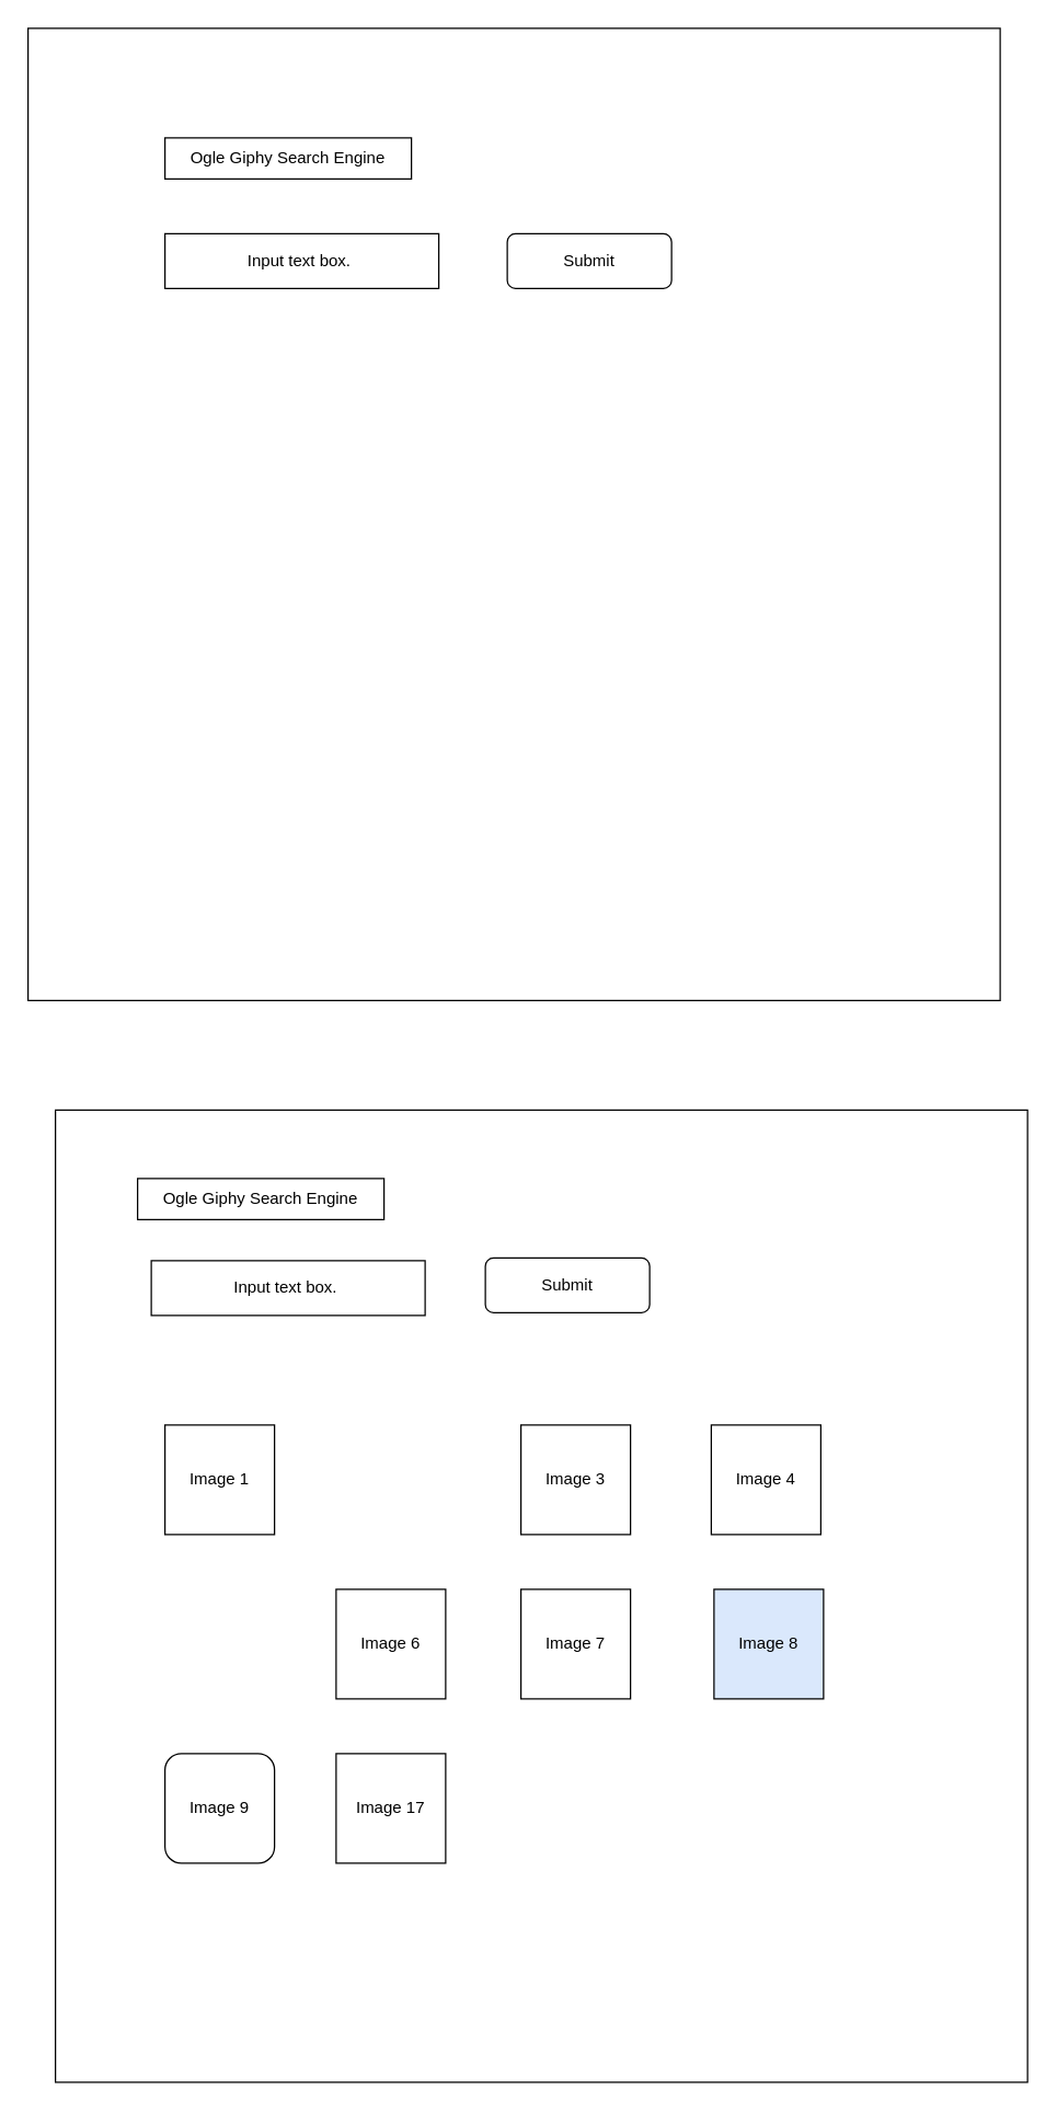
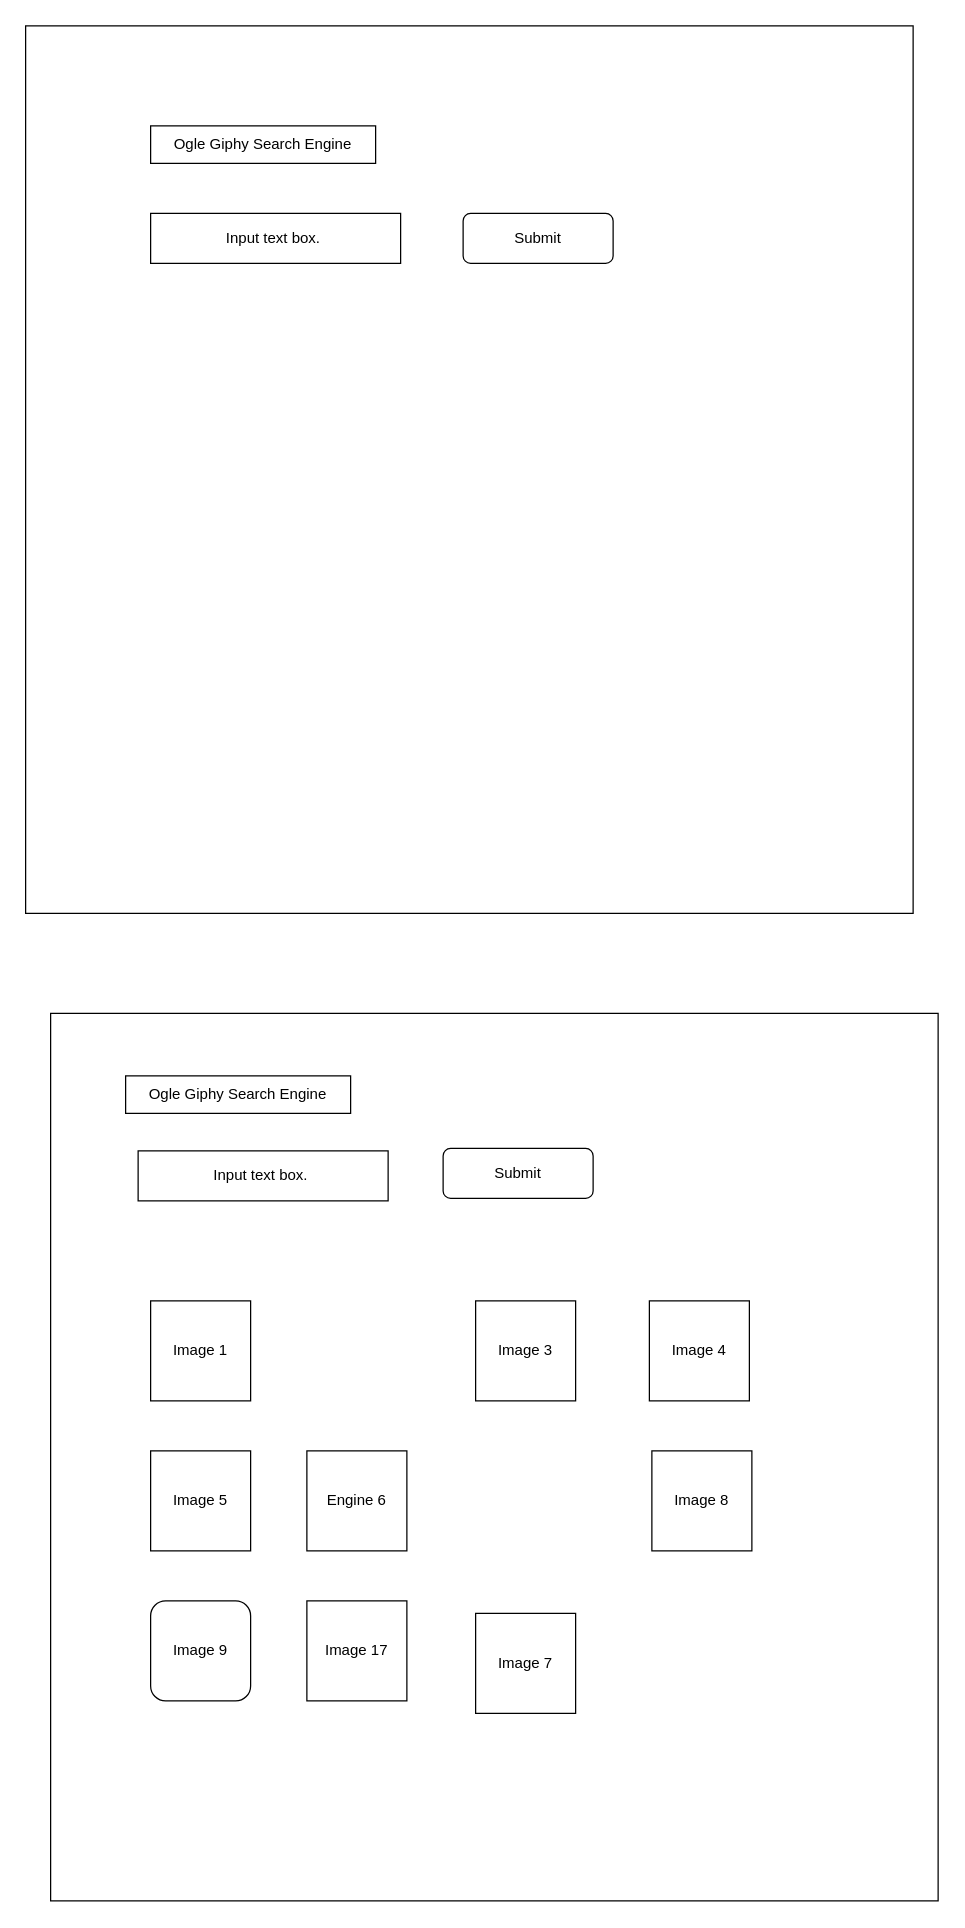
  <mxCell id="0" />
  <mxCell id="1" parent="0" />
  <mxCell id="2" value="" style="whiteSpace=wrap;html=1;aspect=fixed;" vertex="1" parent="1"><mxGeometry x="20" y="20" width="710" height="710" as="geometry" /></mxCell>
  <mxCell id="3" value="Ogle Giphy Search Engine" style="rounded=0;whiteSpace=wrap;html=1;" vertex="1" parent="1"><mxGeometry x="120" y="100" width="180" height="30" as="geometry" /></mxCell>
  <mxCell id="4" value="Input text box.&amp;nbsp;" style="rounded=0;whiteSpace=wrap;html=1;" vertex="1" parent="1"><mxGeometry x="120" y="970" width="220" height="60" as="geometry" /></mxCell>
  <mxCell id="5" value="" style="whiteSpace=wrap;html=1;aspect=fixed;" vertex="1" parent="1"><mxGeometry x="40" y="810" width="710" height="710" as="geometry" /></mxCell>
  <mxCell id="6" value="Ogle Giphy Search Engine" style="rounded=0;whiteSpace=wrap;html=1;" vertex="1" parent="1"><mxGeometry x="100" y="860" width="180" height="30" as="geometry" /></mxCell>
  <mxCell id="7" value="Input text box.&amp;nbsp;" style="rounded=0;whiteSpace=wrap;html=1;" vertex="1" parent="1"><mxGeometry x="110" y="920" width="200" height="40" as="geometry" /></mxCell>
  <mxCell id="8" value="Submit" style="rounded=1;whiteSpace=wrap;html=1;" vertex="1" parent="1"><mxGeometry x="354" y="918" width="120" height="40" as="geometry" /></mxCell>
  <mxCell id="9" value="Image 1" style="whiteSpace=wrap;html=1;aspect=fixed;" vertex="1" parent="1"><mxGeometry x="120" y="1040" width="80" height="80" as="geometry" /></mxCell>
  <mxCell id="10" value="Image 3" style="whiteSpace=wrap;html=1;aspect=fixed;" vertex="1" parent="1"><mxGeometry x="380" y="1040" width="80" height="80" as="geometry" /></mxCell>
  <mxCell id="11" value="Image 4" style="whiteSpace=wrap;html=1;aspect=fixed;" vertex="1" parent="1"><mxGeometry x="519" y="1040" width="80" height="80" as="geometry" /></mxCell>
- <mxCell id="13" value="Image 6" style="whiteSpace=wrap;html=1;aspect=fixed;" vertex="1" parent="1"><mxGeometry x="245" y="1160" width="80" height="80" as="geometry" /></mxCell>
- <mxCell id="14" value="Image 7" style="whiteSpace=wrap;html=1;aspect=fixed;" vertex="1" parent="1"><mxGeometry x="380" y="1160" width="80" height="80" as="geometry" /></mxCell>
- <mxCell id="15" value="Image 8" style="whiteSpace=wrap;html=1;aspect=fixed;fillColor=#dae8fc;" vertex="1" parent="1"><mxGeometry x="521" y="1160" width="80" height="80" as="geometry" /></mxCell>
+ <mxCell id="12" value="Image 5" style="whiteSpace=wrap;html=1;aspect=fixed;" vertex="1" parent="1"><mxGeometry x="120" y="1160" width="80" height="80" as="geometry" /></mxCell>
+ <mxCell id="13" value="Engine 6" style="whiteSpace=wrap;html=1;aspect=fixed;" vertex="1" parent="1"><mxGeometry x="245" y="1160" width="80" height="80" as="geometry" /></mxCell>
+ <mxCell id="14" value="Image 7" style="whiteSpace=wrap;html=1;aspect=fixed;" vertex="1" parent="1"><mxGeometry x="380" y="1290" width="80" height="80" as="geometry" /></mxCell>
+ <mxCell id="15" value="Image 8" style="whiteSpace=wrap;html=1;aspect=fixed;" vertex="1" parent="1"><mxGeometry x="521" y="1160" width="80" height="80" as="geometry" /></mxCell>
  <mxCell id="16" value="Image 9" style="whiteSpace=wrap;html=1;aspect=fixed;rounded=1;" vertex="1" parent="1"><mxGeometry x="120" y="1280" width="80" height="80" as="geometry" /></mxCell>
  <mxCell id="17" value="Image 17" style="whiteSpace=wrap;html=1;aspect=fixed;" vertex="1" parent="1"><mxGeometry x="245" y="1280" width="80" height="80" as="geometry" /></mxCell>
  <mxCell id="18" value="Input text box.&amp;nbsp;" style="rounded=0;whiteSpace=wrap;html=1;" vertex="1" parent="1"><mxGeometry x="120" y="170" width="200" height="40" as="geometry" /></mxCell>
  <mxCell id="19" value="Submit" style="rounded=1;whiteSpace=wrap;html=1;" vertex="1" parent="1"><mxGeometry x="370" y="170" width="120" height="40" as="geometry" /></mxCell>
